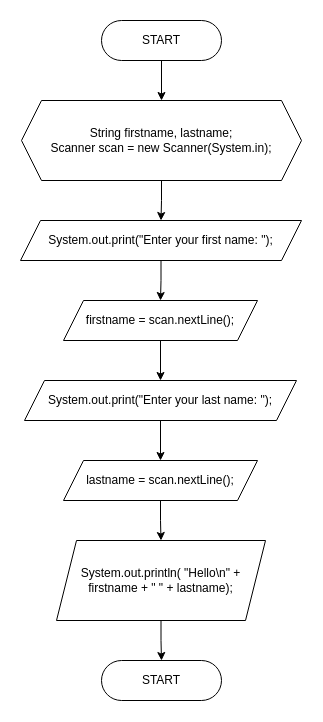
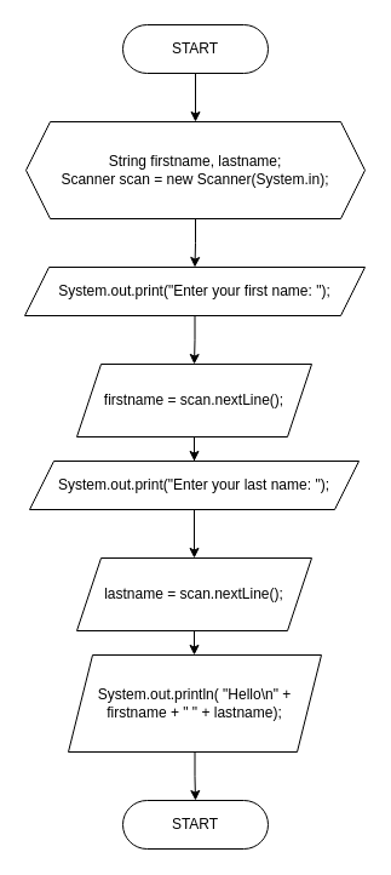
  <mxCell id="0" />
  <mxCell id="1" parent="0" />
  <mxCell id="2" value="" style="edgeStyle=orthogonalEdgeStyle;rounded=0;orthogonalLoop=1;jettySize=auto;html=1;" edge="1" parent="1" source="3" target="13"><mxGeometry relative="1" as="geometry" /></mxCell>
  <mxCell id="3" value="START" style="rounded=1;whiteSpace=wrap;html=1;arcSize=50;" vertex="1" parent="1"><mxGeometry x="101" y="20" width="120" height="40" as="geometry" /></mxCell>
  <mxCell id="4" value="" style="edgeStyle=orthogonalEdgeStyle;rounded=0;orthogonalLoop=1;jettySize=auto;html=1;" edge="1" parent="1" source="13" target="6"><mxGeometry relative="1" as="geometry" /></mxCell>
  <mxCell id="5" value="" style="edgeStyle=orthogonalEdgeStyle;rounded=0;orthogonalLoop=1;jettySize=auto;html=1;" edge="1" parent="1" source="6" target="8"><mxGeometry relative="1" as="geometry" /></mxCell>
  <mxCell id="6" value="System.out.print(&quot;Enter your first name: &quot;);" style="shape=parallelogram;perimeter=parallelogramPerimeter;whiteSpace=wrap;html=1;fixedSize=1;" vertex="1" parent="1"><mxGeometry x="20" y="220" width="281" height="40" as="geometry" /></mxCell>
  <mxCell id="7" value="" style="edgeStyle=orthogonalEdgeStyle;rounded=0;orthogonalLoop=1;jettySize=auto;html=1;" edge="1" parent="1" source="8" target="10"><mxGeometry relative="1" as="geometry" /></mxCell>
- <mxCell id="8" value="firstname = scan.nextLine();" style="shape=parallelogram;perimeter=parallelogramPerimeter;whiteSpace=wrap;html=1;fixedSize=1;" vertex="1" parent="1"><mxGeometry x="63" y="300" width="194" height="40" as="geometry" /></mxCell>
+ <mxCell id="8" value="firstname = scan.nextLine();" style="shape=parallelogram;perimeter=parallelogramPerimeter;whiteSpace=wrap;html=1;fixedSize=1;" vertex="1" parent="1"><mxGeometry x="63" y="300" width="194" height="60" as="geometry" /></mxCell>
  <mxCell id="9" value="" style="edgeStyle=orthogonalEdgeStyle;rounded=0;orthogonalLoop=1;jettySize=auto;html=1;" edge="1" parent="1" source="10" target="12"><mxGeometry relative="1" as="geometry" /></mxCell>
  <mxCell id="10" value="System.out.print(&quot;Enter your last name: &quot;);" style="shape=parallelogram;perimeter=parallelogramPerimeter;whiteSpace=wrap;html=1;fixedSize=1;" vertex="1" parent="1"><mxGeometry x="24" y="380" width="272" height="40" as="geometry" /></mxCell>
  <mxCell id="11" value="" style="edgeStyle=orthogonalEdgeStyle;rounded=0;orthogonalLoop=1;jettySize=auto;html=1;" edge="1" parent="1" source="12" target="15"><mxGeometry relative="1" as="geometry" /></mxCell>
- <mxCell id="12" value="lastname = scan.nextLine();" style="shape=parallelogram;perimeter=parallelogramPerimeter;whiteSpace=wrap;html=1;fixedSize=1;" vertex="1" parent="1"><mxGeometry x="63" y="460" width="194" height="40" as="geometry" /></mxCell>
+ <mxCell id="12" value="lastname = scan.nextLine();" style="shape=parallelogram;perimeter=parallelogramPerimeter;whiteSpace=wrap;html=1;fixedSize=1;" vertex="1" parent="1"><mxGeometry x="63" y="460" width="194" height="60" as="geometry" /></mxCell>
  <mxCell id="13" value="String firstname, lastname;&lt;br&gt;Scanner scan = new Scanner(System.in);" style="shape=hexagon;perimeter=hexagonPerimeter2;whiteSpace=wrap;html=1;fixedSize=1;" vertex="1" parent="1"><mxGeometry x="21" y="100" width="280" height="80" as="geometry" /></mxCell>
  <mxCell id="14" value="" style="edgeStyle=orthogonalEdgeStyle;rounded=0;orthogonalLoop=1;jettySize=auto;html=1;" edge="1" parent="1" source="15" target="16"><mxGeometry relative="1" as="geometry" /></mxCell>
  <mxCell id="15" value="System.out.println( &quot;Hello\n&quot; + firstname + &quot; &quot; + lastname);" style="shape=parallelogram;perimeter=parallelogramPerimeter;whiteSpace=wrap;html=1;fixedSize=1;" vertex="1" parent="1"><mxGeometry x="56" y="540" width="209" height="80" as="geometry" /></mxCell>
  <mxCell id="16" value="START" style="rounded=1;whiteSpace=wrap;html=1;arcSize=50;" vertex="1" parent="1"><mxGeometry x="101" y="660" width="120" height="40" as="geometry" /></mxCell>
